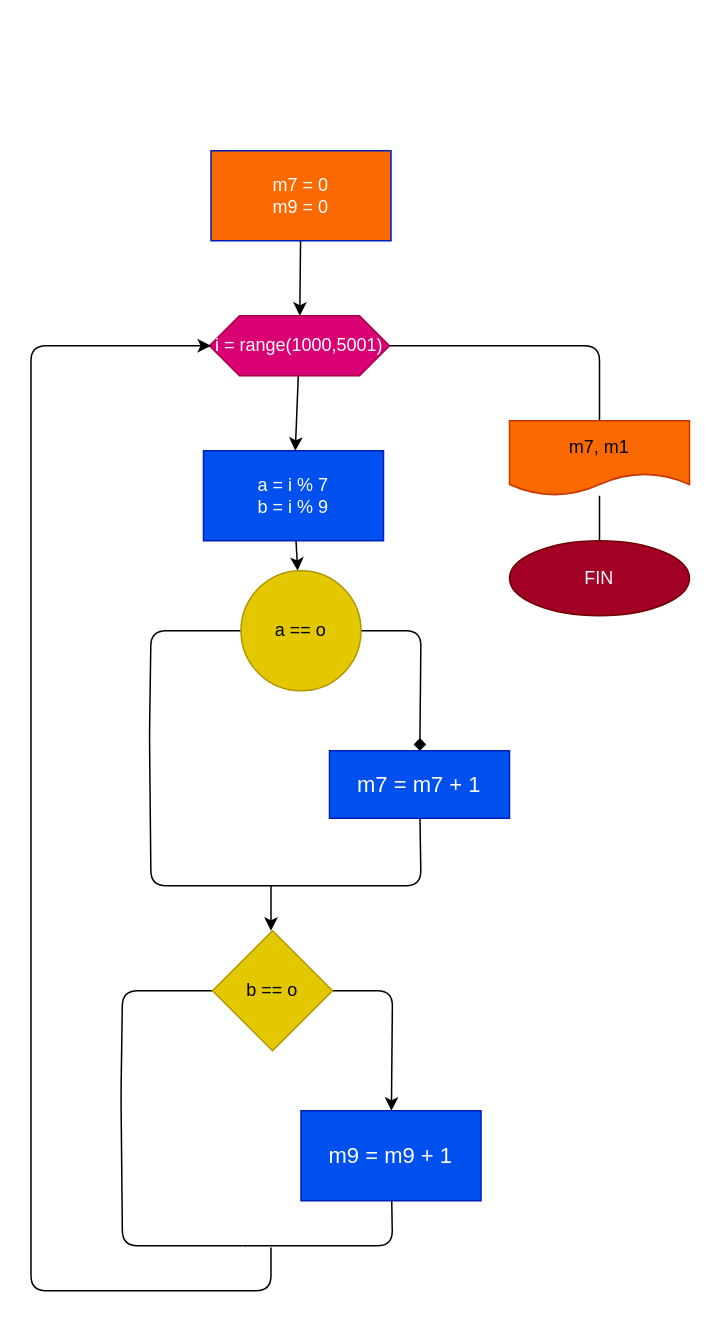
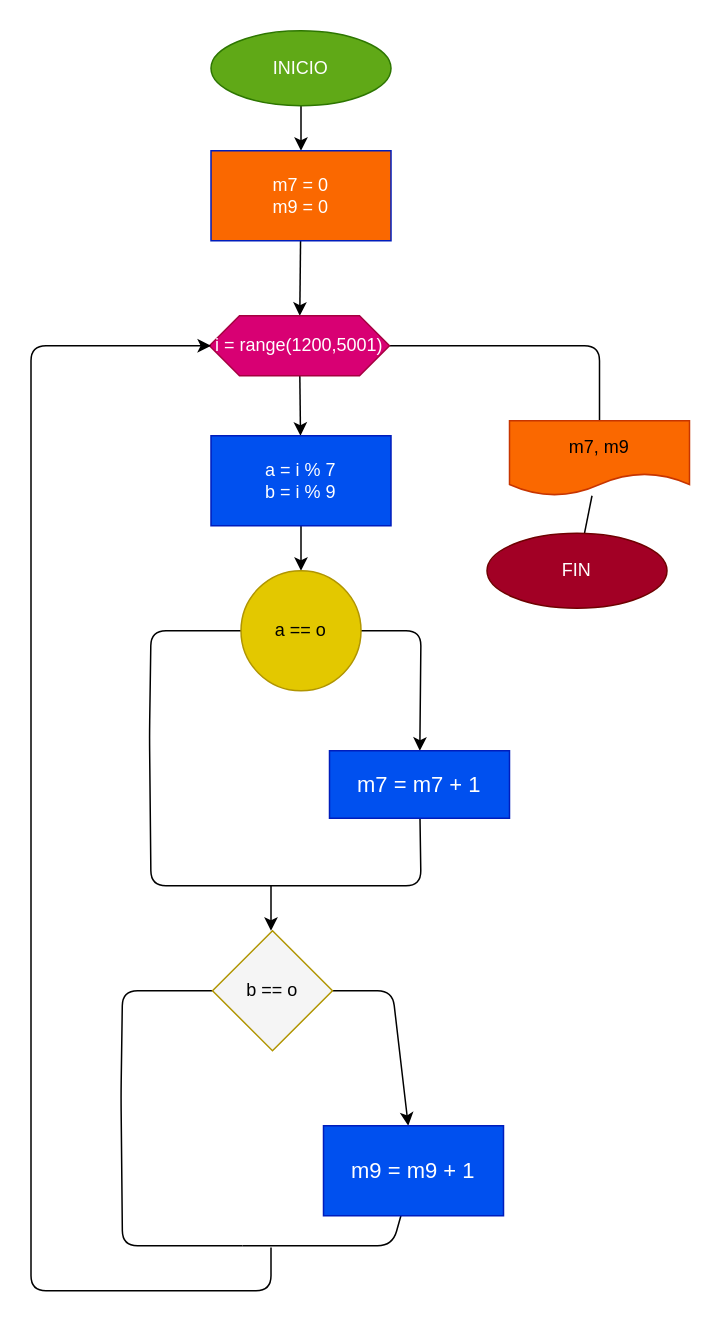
  <mxCell id="0" />
  <mxCell id="1" parent="0" />
+ <mxCell id="2" value="" style="edgeStyle=none;html=1;" edge="1" parent="1" source="3" target="5"><mxGeometry relative="1" as="geometry" /></mxCell>
+ <mxCell id="3" value="INICIO" style="ellipse;whiteSpace=wrap;html=1;fillColor=#60a917;fontColor=#ffffff;strokeColor=#2D7600;" vertex="1" parent="1"><mxGeometry x="140" width="120" height="50" as="geometry" y="20" /></mxCell>
  <mxCell id="4" value="" style="edgeStyle=none;html=1;" edge="1" parent="1" source="5" target="8"><mxGeometry relative="1" as="geometry" /></mxCell>
  <mxCell id="5" value="m7 = 0&lt;br&gt;m9 = 0" style="whiteSpace=wrap;html=1;fillColor=#fa6800;fontColor=#ffffff;strokeColor=#001DBC;" vertex="1" parent="1"><mxGeometry x="140" y="100" width="120" height="60" as="geometry" /></mxCell>
  <mxCell id="6" value="" style="edgeStyle=none;html=1;fontColor=#FFFFFF;endArrow=none;endFill=0;" edge="1" parent="1" source="8" target="18"><mxGeometry relative="1" as="geometry"><Array as="points"><mxPoint x="399" y="230" /></Array></mxGeometry></mxCell>
  <mxCell id="7" value="" style="edgeStyle=none;html=1;" edge="1" parent="1" source="8" target="10"><mxGeometry relative="1" as="geometry" /></mxCell>
- <mxCell id="8" value="i = range(1000,5001)" style="shape=hexagon;perimeter=hexagonPerimeter2;whiteSpace=wrap;html=1;fixedSize=1;fillColor=#d80073;fontColor=#ffffff;strokeColor=#A50040;" vertex="1" parent="1"><mxGeometry x="139" y="210" width="120" height="40" as="geometry" /></mxCell>
+ <mxCell id="8" value="i = range(1200,5001)" style="shape=hexagon;perimeter=hexagonPerimeter2;whiteSpace=wrap;html=1;fixedSize=1;fillColor=#d80073;fontColor=#ffffff;strokeColor=#A50040;" vertex="1" parent="1"><mxGeometry x="139" y="210" width="120" height="40" as="geometry" /></mxCell>
  <mxCell id="9" value="" style="edgeStyle=none;html=1;" edge="1" parent="1" source="10" target="13"><mxGeometry relative="1" as="geometry" /></mxCell>
- <mxCell id="10" value="&lt;div&gt;a = i % 7&lt;/div&gt;&lt;div&gt;&lt;span style=&quot;background-color: initial;&quot;&gt;b = i % 9&lt;/span&gt;&lt;/div&gt;" style="whiteSpace=wrap;html=1;fillColor=#0050ef;fontColor=#ffffff;strokeColor=#001DBC;" vertex="1" parent="1"><mxGeometry x="135" y="300" width="120" height="60" as="geometry" /></mxCell>
- <mxCell id="11" value="" style="edgeStyle=none;html=1;endArrow=diamond;" edge="1" parent="1" source="13" target="15"><mxGeometry relative="1" as="geometry"><Array as="points"><mxPoint x="280" y="420" /></Array></mxGeometry></mxCell>
+ <mxCell id="10" value="&lt;div&gt;a = i % 7&lt;/div&gt;&lt;div&gt;&lt;span style=&quot;background-color: initial;&quot;&gt;b = i % 9&lt;/span&gt;&lt;/div&gt;" style="whiteSpace=wrap;html=1;fillColor=#0050ef;fontColor=#ffffff;strokeColor=#001DBC;" vertex="1" parent="1"><mxGeometry x="140" y="290" width="120" height="60" as="geometry" /></mxCell>
+ <mxCell id="11" value="" style="edgeStyle=none;html=1;" edge="1" parent="1" source="13" target="15"><mxGeometry relative="1" as="geometry"><Array as="points"><mxPoint x="280" y="420" /></Array></mxGeometry></mxCell>
  <mxCell id="12" value="" style="edgeStyle=none;html=1;endArrow=none;endFill=0;" edge="1" parent="1" source="13"><mxGeometry relative="1" as="geometry"><Array as="points"><mxPoint x="100" y="420" /><mxPoint x="99" y="490" /><mxPoint x="100" y="590" /></Array><mxPoint x="180" y="590" as="targetPoint" /></mxGeometry></mxCell>
  <mxCell id="13" value="a == o" style="ellipse;whiteSpace=wrap;html=1;fillColor=#e3c800;fontColor=#000000;strokeColor=#B09500;" vertex="1" parent="1"><mxGeometry x="160" y="380" width="80" height="80" as="geometry" /></mxCell>
  <mxCell id="14" style="edgeStyle=none;html=1;endArrow=none;endFill=0;" edge="1" parent="1" source="15"><mxGeometry relative="1" as="geometry"><mxPoint x="180" y="590" as="targetPoint" /><Array as="points"><mxPoint x="280" y="590" /></Array></mxGeometry></mxCell>
  <mxCell id="15" value="&lt;font face=&quot;Arial&quot;&gt;&lt;span style=&quot;font-size: 14.667px;&quot;&gt;m7 = m7 + 1&lt;/span&gt;&lt;/font&gt;" style="whiteSpace=wrap;html=1;fillColor=#0050ef;fontColor=#ffffff;strokeColor=#001DBC;" vertex="1" parent="1"><mxGeometry x="219" y="500" width="120" height="45" as="geometry" /></mxCell>
  <mxCell id="16" value="" style="endArrow=classic;html=1;fontColor=#FFFFFF;entryX=0;entryY=0.5;entryDx=0;entryDy=0;" edge="1" parent="1"><mxGeometry width="50" height="50" relative="1" as="geometry"><mxPoint x="180" y="831.231" as="sourcePoint" /><mxPoint x="140" y="230" as="targetPoint" /><Array as="points"><mxPoint x="180" y="860" /><mxPoint x="20" y="860" /><mxPoint x="20" y="720" /><mxPoint x="20" y="230" /></Array></mxGeometry></mxCell>
  <mxCell id="17" value="" style="edgeStyle=none;html=1;fontColor=#FFFFFF;endArrow=none;endFill=0;" edge="1" parent="1" source="18" target="19"><mxGeometry relative="1" as="geometry" /></mxCell>
- <mxCell id="18" value="m7, m1" style="shape=document;whiteSpace=wrap;html=1;boundedLbl=1;fillColor=#fa6800;fontColor=#000000;strokeColor=#C73500;" vertex="1" parent="1"><mxGeometry x="339" y="280" width="120" height="50" as="geometry" /></mxCell>
- <mxCell id="19" value="FIN" style="ellipse;whiteSpace=wrap;html=1;fontColor=#ffffff;fillColor=#a20025;strokeColor=#6F0000;" vertex="1" parent="1"><mxGeometry x="339" y="360" width="120" height="50" as="geometry" /></mxCell>
+ <mxCell id="18" value="m7, m9" style="shape=document;whiteSpace=wrap;html=1;boundedLbl=1;fillColor=#fa6800;fontColor=#000000;strokeColor=#C73500;" vertex="1" parent="1"><mxGeometry x="339" y="280" width="120" height="50" as="geometry" /></mxCell>
+ <mxCell id="19" value="FIN" style="ellipse;whiteSpace=wrap;html=1;fontColor=#ffffff;fillColor=#a20025;strokeColor=#6F0000;" vertex="1" parent="1"><mxGeometry x="324" y="355" width="120" height="50" as="geometry" /></mxCell>
  <mxCell id="20" value="" style="endArrow=classic;html=1;" edge="1" parent="1"><mxGeometry width="50" height="50" relative="1" as="geometry"><mxPoint x="180" y="590" as="sourcePoint" /><mxPoint x="180" y="620" as="targetPoint" /></mxGeometry></mxCell>
  <mxCell id="21" value="" style="edgeStyle=none;html=1;" edge="1" parent="1" source="23" target="25"><mxGeometry relative="1" as="geometry"><Array as="points"><mxPoint x="261" y="660" /></Array></mxGeometry></mxCell>
  <mxCell id="22" value="" style="edgeStyle=none;html=1;endArrow=none;endFill=0;" edge="1" parent="1" source="23"><mxGeometry relative="1" as="geometry"><Array as="points"><mxPoint x="81" y="660" /><mxPoint x="80" y="730" /><mxPoint x="81" y="830" /></Array><mxPoint x="161" y="830" as="targetPoint" /></mxGeometry></mxCell>
- <mxCell id="23" value="b == o" style="rhombus;whiteSpace=wrap;html=1;fillColor=#e3c800;fontColor=#000000;strokeColor=#B09500;" vertex="1" parent="1"><mxGeometry x="141" y="620" width="80" height="80" as="geometry" /></mxCell>
+ <mxCell id="23" value="b == o" style="rhombus;whiteSpace=wrap;html=1;fillColor=#f5f5f5;fontColor=#000000;strokeColor=#B09500;" vertex="1" parent="1"><mxGeometry x="141" y="620" width="80" height="80" as="geometry" /></mxCell>
  <mxCell id="24" style="edgeStyle=none;html=1;endArrow=none;endFill=0;" edge="1" parent="1" source="25"><mxGeometry relative="1" as="geometry"><mxPoint x="161" y="830" as="targetPoint" /><Array as="points"><mxPoint x="261" y="830" /></Array></mxGeometry></mxCell>
- <mxCell id="25" value="&lt;font face=&quot;Arial&quot;&gt;&lt;span style=&quot;font-size: 14.667px;&quot;&gt;m9 = m9 + 1&lt;/span&gt;&lt;/font&gt;" style="whiteSpace=wrap;html=1;fillColor=#0050ef;fontColor=#ffffff;strokeColor=#001DBC;" vertex="1" parent="1"><mxGeometry x="200" y="740" width="120" height="60" as="geometry" /></mxCell>
+ <mxCell id="25" value="&lt;font face=&quot;Arial&quot;&gt;&lt;span style=&quot;font-size: 14.667px;&quot;&gt;m9 = m9 + 1&lt;/span&gt;&lt;/font&gt;" style="whiteSpace=wrap;html=1;fillColor=#0050ef;fontColor=#ffffff;strokeColor=#001DBC;" vertex="1" parent="1"><mxGeometry x="215" y="750" width="120" height="60" as="geometry" /></mxCell>
